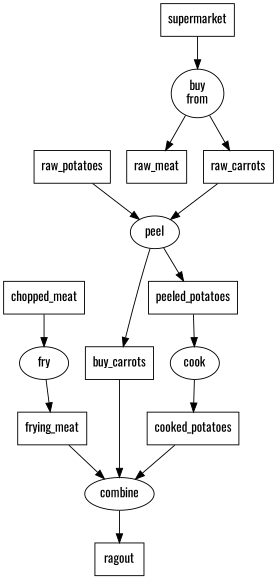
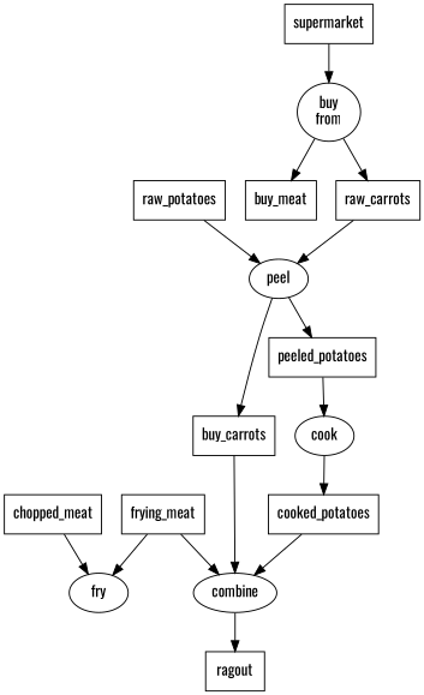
  digraph {
    fontname=Oswald
    rankdir=TB
    node [fontname=Oswald shape=box]
    edge [fontname=Oswald]
    n1 [label="buy\nfrom" shape=""]
    supermarket
-   raw_meat
+   raw_meat [label=buy_meat]
    raw_carrots
    peel [shape=""]
    raw_potatoes
    fry [shape=""]
    chopped_meat
    frying_meat
    combine [shape=""]
    ragout
    n12 [label=buy_carrots]
    peeled_potatoes
    cook [shape=""]
    cooked_potatoes
    n1 -> raw_meat
    n1 -> raw_carrots
    supermarket -> n1
    raw_carrots -> peel
    peel -> n12
    peel -> peeled_potatoes
    raw_potatoes -> peel
-   fry -> frying_meat
+   frying_meat -> fry
    chopped_meat -> fry
    frying_meat -> combine
    combine -> ragout
    n12 -> combine
    peeled_potatoes -> cook
    cook -> cooked_potatoes
    cooked_potatoes -> combine
  }
